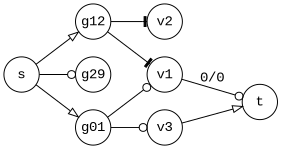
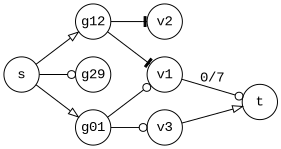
  digraph {
    fontname="Liberation Mono"
    rankdir=LR
    node [fixedsize=true fontname="Liberation Mono" shape=circle]
    edge [arrowhead=odot fontname="Liberation Mono"]
    g12
    n2 [label=g29]
    g01
    v1
    v2
    v3
    t
    s
    subgraph sub_1 {
      rank=same
      g12
      n2
      g01
    }
    subgraph sub_2 {
      rank=same
      v1
      v2
      v3
    }
    g12 -> v1 [arrowhead=tee]
    g12 -> v2 [arrowhead=tee]
    g01 -> v1
    g01 -> v3
-   v1 -> t [label="0/0"]
+   v1 -> t [label="0/7"]
    v3 -> t [arrowhead=onormal]
    s -> g12 [arrowhead=onormal]
    s -> n2
    s -> g01 [arrowhead=onormal]
  }
